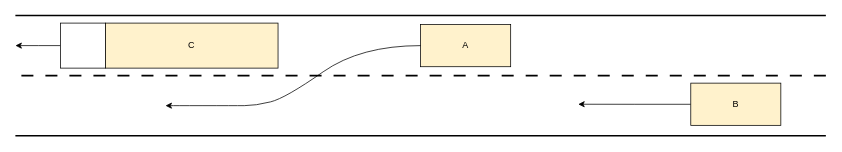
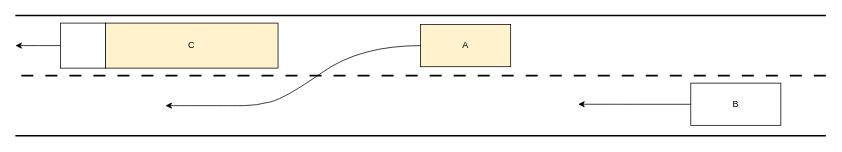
  <mxCell id="0" />
  <mxCell id="1" parent="0" />
  <mxCell id="2" value="" style="endArrow=none;html=1;rounded=0;strokeWidth=2;strokeColor=default;align=center;verticalAlign=middle;fontFamily=Helvetica;fontSize=11;fontColor=default;labelBackgroundColor=default;" edge="1" parent="1"><mxGeometry width="50" height="50" relative="1" as="geometry"><mxPoint x="1100" y="20" as="sourcePoint" /><mxPoint x="20" y="20" as="targetPoint" /></mxGeometry></mxCell>
  <mxCell id="3" style="edgeStyle=orthogonalEdgeStyle;rounded=0;orthogonalLoop=1;jettySize=auto;html=1;exitX=0.5;exitY=1;exitDx=0;exitDy=0;" edge="1" parent="1" source="4"><mxGeometry relative="1" as="geometry"><mxPoint x="20" y="60" as="targetPoint" /></mxGeometry></mxCell>
  <mxCell id="4" value="" style="rounded=0;whiteSpace=wrap;html=1;rotation=90;" vertex="1" parent="1"><mxGeometry x="80" y="30" width="60" height="60" as="geometry" /></mxCell>
  <mxCell id="5" value="C" style="rounded=0;whiteSpace=wrap;html=1;rotation=0;fillColor=#fff2cc;" vertex="1" parent="1"><mxGeometry x="140" y="30" width="230" height="60" as="geometry" /></mxCell>
  <mxCell id="6" value="A" style="rounded=0;whiteSpace=wrap;html=1;rotation=0;fillColor=#fff2cc;" vertex="1" parent="1"><mxGeometry x="560" y="31.88" width="120" height="56.25" as="geometry" /></mxCell>
  <mxCell id="7" value="" style="endArrow=none;html=1;rounded=0;strokeWidth=2;strokeColor=default;align=center;verticalAlign=middle;fontFamily=Helvetica;fontSize=11;fontColor=default;labelBackgroundColor=default;dashed=1;dashPattern=8 8;" edge="1" parent="1"><mxGeometry width="50" height="50" relative="1" as="geometry"><mxPoint x="1100" y="100" as="sourcePoint" /><mxPoint x="20" y="100" as="targetPoint" /></mxGeometry></mxCell>
  <mxCell id="8" value="" style="endArrow=none;html=1;rounded=0;strokeWidth=2;strokeColor=default;align=center;verticalAlign=middle;fontFamily=Helvetica;fontSize=11;fontColor=default;labelBackgroundColor=default;" edge="1" parent="1"><mxGeometry width="50" height="50" relative="1" as="geometry"><mxPoint x="1100" y="180" as="sourcePoint" /><mxPoint x="20" y="180" as="targetPoint" /></mxGeometry></mxCell>
  <mxCell id="9" style="edgeStyle=orthogonalEdgeStyle;rounded=0;orthogonalLoop=1;jettySize=auto;html=1;" edge="1" parent="1" source="10"><mxGeometry relative="1" as="geometry"><mxPoint x="770" y="138.125" as="targetPoint" /></mxGeometry></mxCell>
- <mxCell id="10" value="B" style="rounded=0;whiteSpace=wrap;html=1;rotation=0;fillColor=#fff2cc;" vertex="1" parent="1"><mxGeometry x="920" y="110" width="120" height="56.25" as="geometry" /></mxCell>
+ <mxCell id="10" value="B" style="rounded=0;whiteSpace=wrap;html=1;rotation=0;" vertex="1" parent="1"><mxGeometry x="920" y="110" width="120" height="56.25" as="geometry" /></mxCell>
  <mxCell id="11" value="" style="curved=1;endArrow=classic;html=1;rounded=0;exitX=0;exitY=0.5;exitDx=0;exitDy=0;" edge="1" parent="1" source="6"><mxGeometry width="50" height="50" relative="1" as="geometry"><mxPoint x="210" y="340" as="sourcePoint" /><mxPoint x="220" y="140" as="targetPoint" /><Array as="points"><mxPoint x="480" y="60" /><mxPoint x="380" y="130" /><mxPoint x="340" y="140" /><mxPoint x="310" y="140" /><mxPoint x="230" y="140" /></Array></mxGeometry></mxCell>
